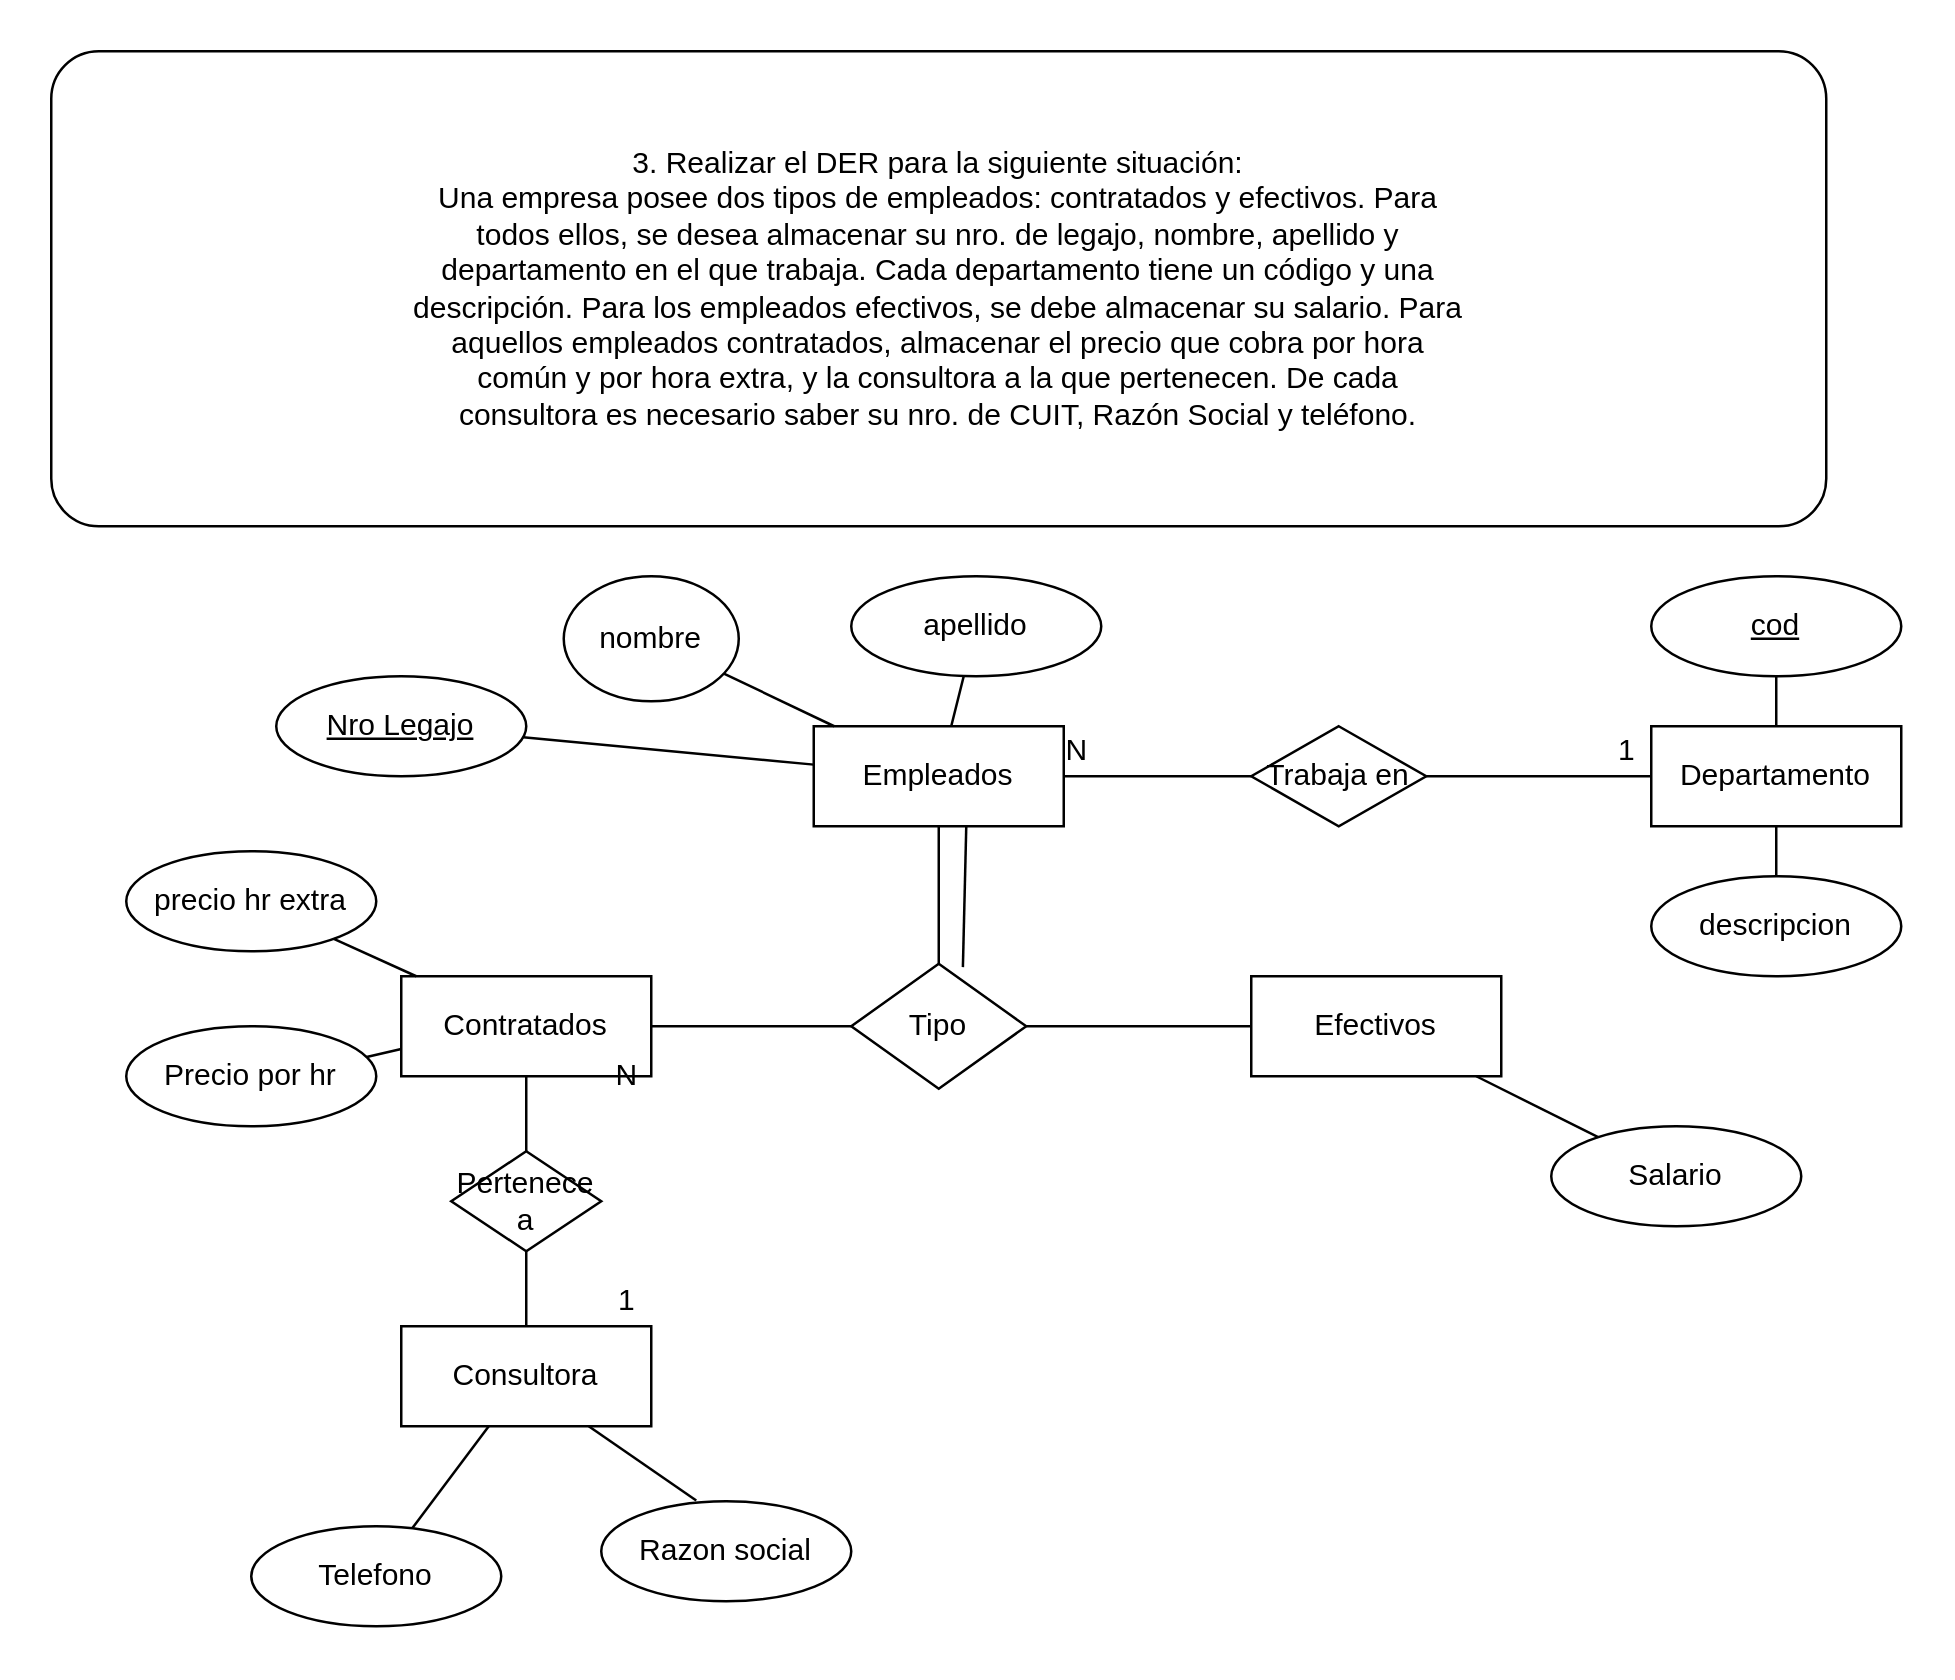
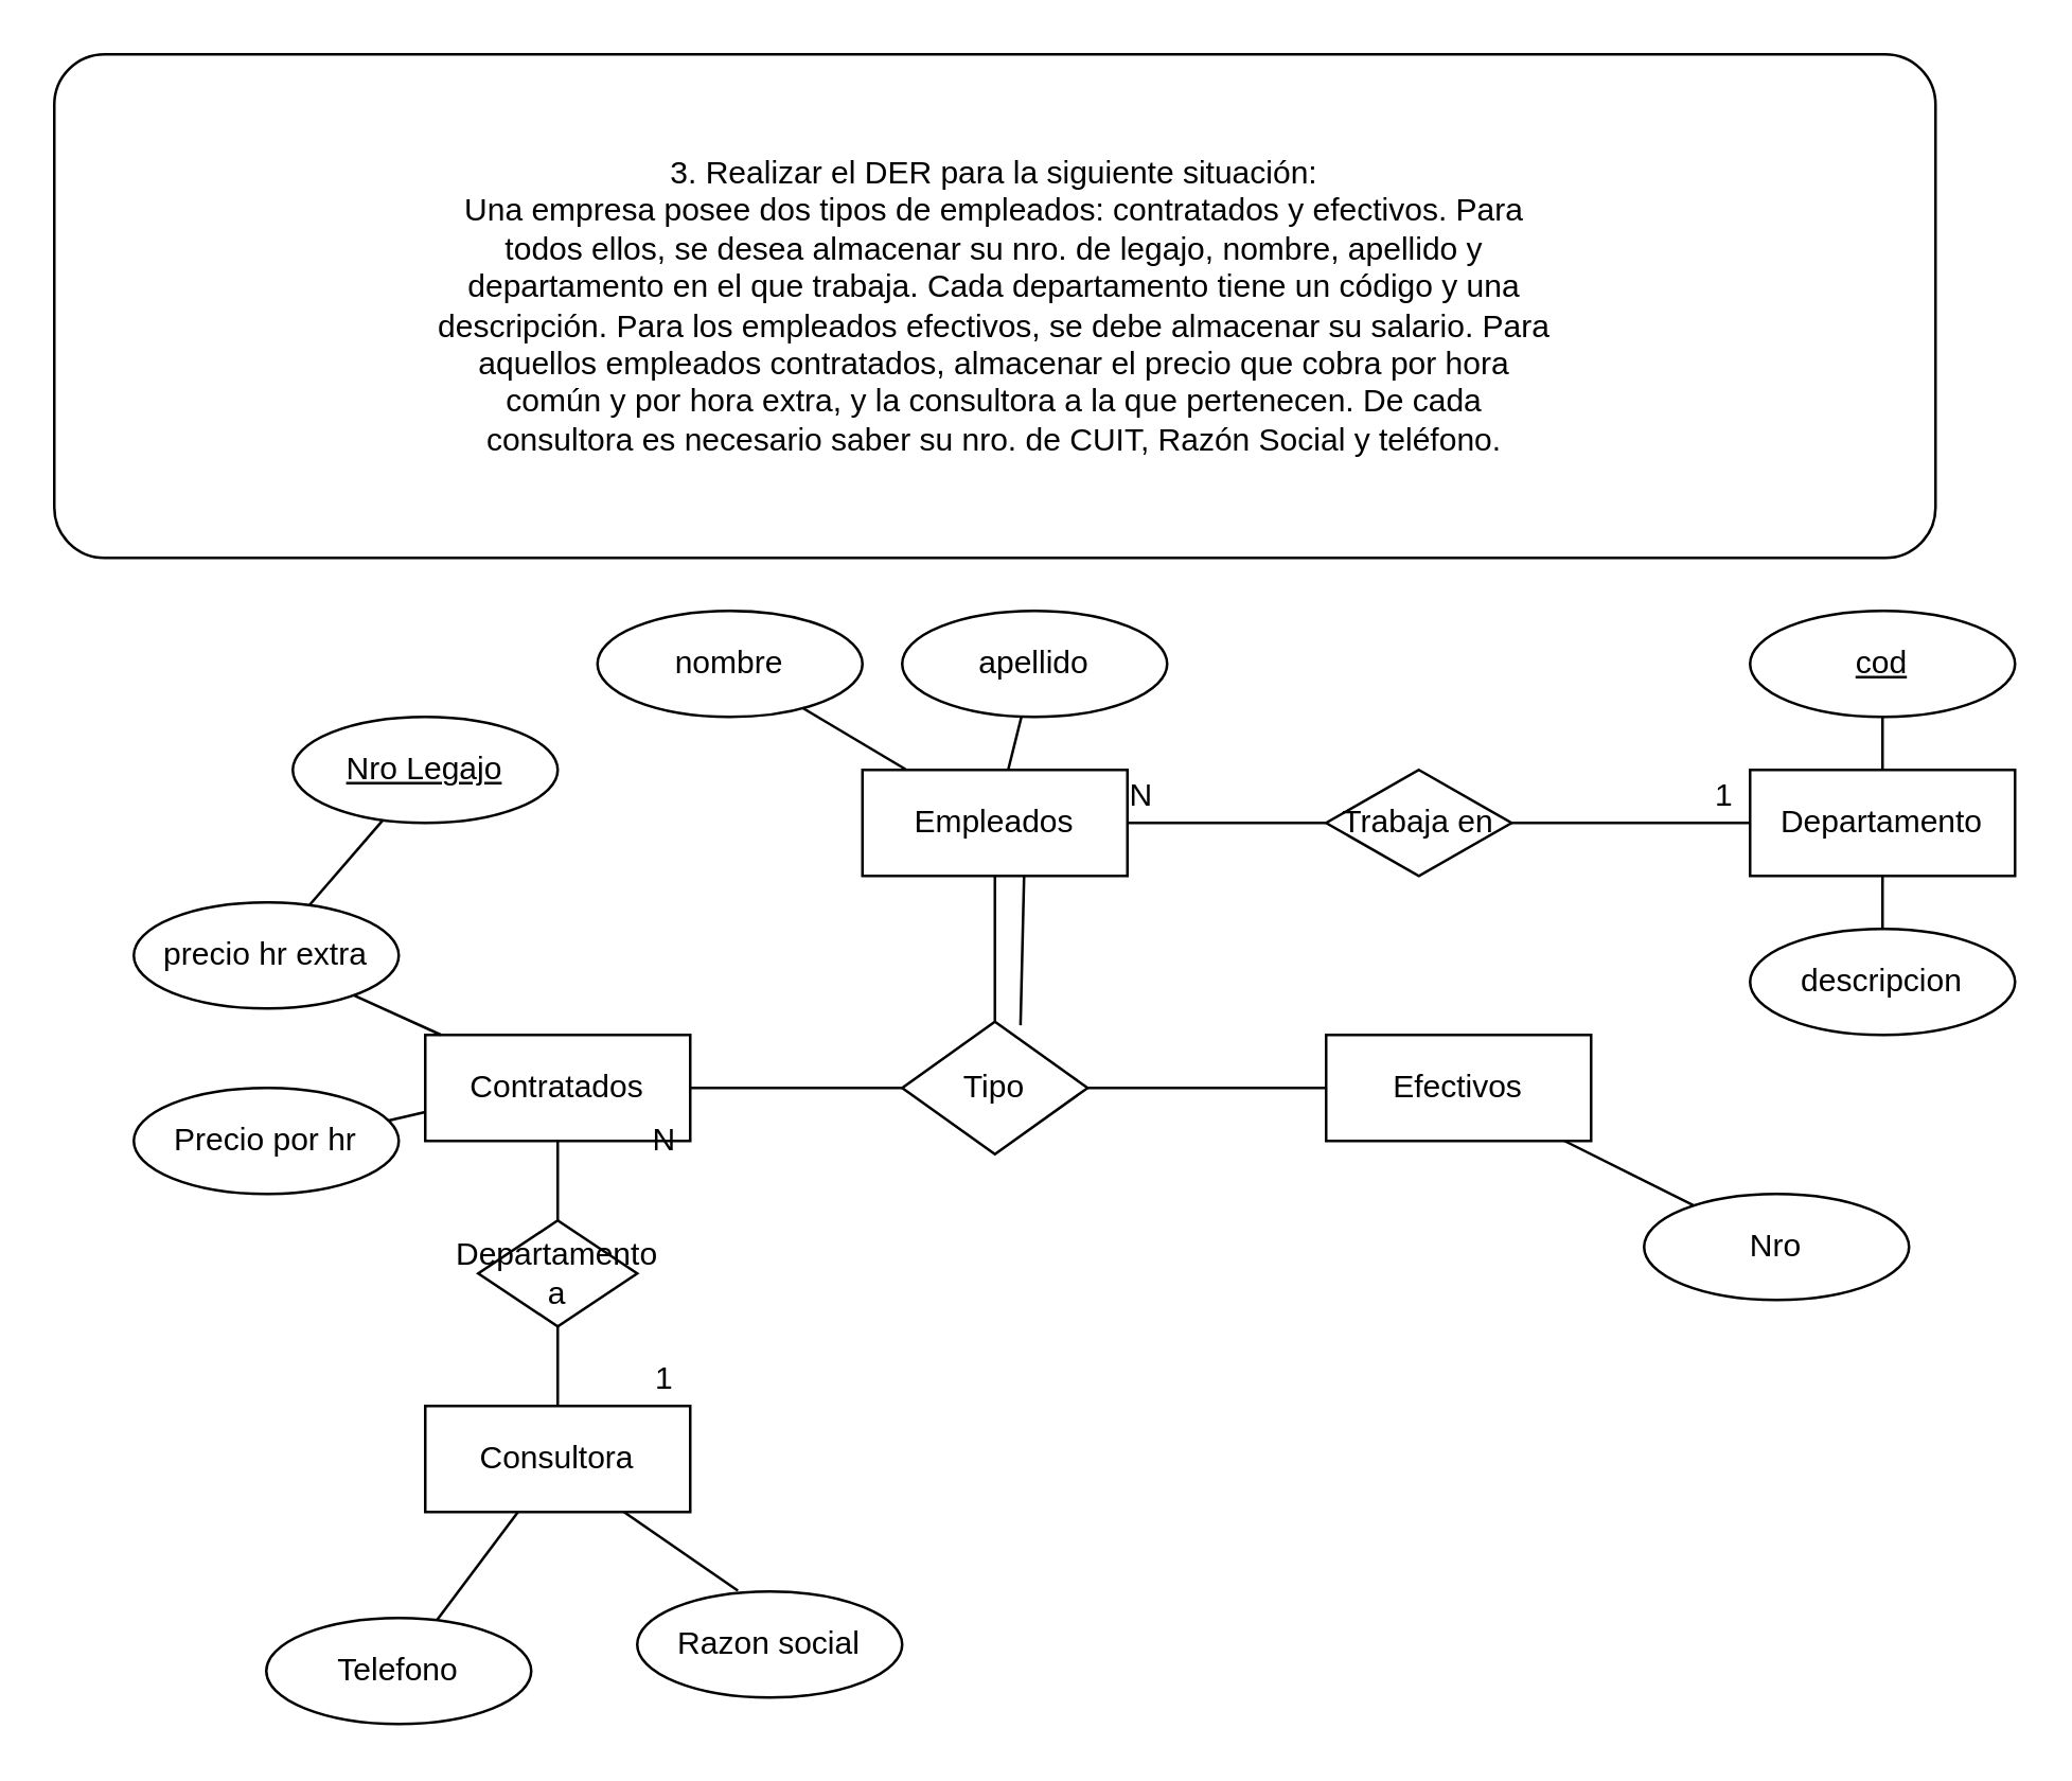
  <mxCell id="0" />
  <mxCell id="1" parent="0" />
  <mxCell id="2" value="Entity" style="rounded=1;arcSize=10;whiteSpace=wrap;html=1;align=center;" vertex="1" parent="1"><mxGeometry x="110" y="150" width="100" height="40" as="geometry" /></mxCell>
  <mxCell id="3" value="3. Realizar el DER para la siguiente situación:&lt;br/&gt;Una empresa posee dos tipos de empleados: contratados y efectivos. Para&lt;br/&gt;todos ellos, se desea almacenar su nro. de legajo, nombre, apellido y&lt;br/&gt;departamento en el que trabaja. Cada departamento tiene un código y una&lt;br/&gt;descripción. Para los empleados efectivos, se debe almacenar su salario. Para&lt;br/&gt;aquellos empleados contratados, almacenar el precio que cobra por hora&lt;br/&gt;común y por hora extra, y la consultora a la que pertenecen. De cada&lt;br/&gt;consultora es necesario saber su nro. de CUIT, Razón Social y teléfono.&lt;br/&gt;" style="rounded=1;arcSize=10;whiteSpace=wrap;html=1;align=center;" vertex="1" parent="1"><mxGeometry x="20" y="20" width="710" height="190" as="geometry" /></mxCell>
  <mxCell id="4" value="Empleados" style="whiteSpace=wrap;html=1;align=center;" vertex="1" parent="1"><mxGeometry x="325" y="290" width="100" height="40" as="geometry" /></mxCell>
  <mxCell id="5" value="Contratados" style="whiteSpace=wrap;html=1;align=center;" vertex="1" parent="1"><mxGeometry x="160" y="390" width="100" height="40" as="geometry" /></mxCell>
  <mxCell id="6" value="Efectivos" style="whiteSpace=wrap;html=1;align=center;" vertex="1" parent="1"><mxGeometry x="500" y="390" width="100" height="40" as="geometry" /></mxCell>
  <mxCell id="7" value="Nro Legajo" style="ellipse;whiteSpace=wrap;html=1;align=center;fontStyle=4;" vertex="1" parent="1"><mxGeometry x="110" y="270" width="100" height="40" as="geometry" /></mxCell>
- <mxCell id="8" value="nombre" style="ellipse;whiteSpace=wrap;html=1;align=center;" vertex="1" parent="1"><mxGeometry x="225" y="230" width="70" height="50" as="geometry" /></mxCell>
+ <mxCell id="8" value="nombre" style="ellipse;whiteSpace=wrap;html=1;align=center;" vertex="1" parent="1"><mxGeometry x="225" y="230" width="100" height="40" as="geometry" /></mxCell>
  <mxCell id="9" value="apellido" style="ellipse;whiteSpace=wrap;html=1;align=center;" vertex="1" parent="1"><mxGeometry x="340" y="230" width="100" height="40" as="geometry" /></mxCell>
  <mxCell id="10" value="cod" style="ellipse;whiteSpace=wrap;html=1;align=center;fontStyle=4;" vertex="1" parent="1"><mxGeometry x="660" y="230" width="100" height="40" as="geometry" /></mxCell>
  <mxCell id="11" value="descripcion" style="ellipse;whiteSpace=wrap;html=1;align=center;" vertex="1" parent="1"><mxGeometry x="660" y="350" width="100" height="40" as="geometry" /></mxCell>
- <mxCell id="12" value="Salario" style="ellipse;whiteSpace=wrap;html=1;align=center;" vertex="1" parent="1"><mxGeometry x="620" y="450" width="100" height="40" as="geometry" /></mxCell>
+ <mxCell id="12" value="Nro" style="ellipse;whiteSpace=wrap;html=1;align=center;" vertex="1" parent="1"><mxGeometry x="620" y="450" width="100" height="40" as="geometry" /></mxCell>
  <mxCell id="13" value="Precio por hr" style="ellipse;whiteSpace=wrap;html=1;align=center;" vertex="1" parent="1"><mxGeometry x="50" y="410" width="100" height="40" as="geometry" /></mxCell>
  <mxCell id="14" value="precio hr extra" style="ellipse;whiteSpace=wrap;html=1;align=center;" vertex="1" parent="1"><mxGeometry x="50" y="340" width="100" height="40" as="geometry" /></mxCell>
  <mxCell id="15" value="Razon social" style="ellipse;whiteSpace=wrap;html=1;align=center;" vertex="1" parent="1"><mxGeometry x="240" y="600" width="100" height="40" as="geometry" /></mxCell>
  <mxCell id="16" value="Telefono" style="ellipse;whiteSpace=wrap;html=1;align=center;" vertex="1" parent="1"><mxGeometry x="100" y="610" width="100" height="40" as="geometry" /></mxCell>
- <mxCell id="17" value="" style="endArrow=none;html=1;rounded=0;" edge="1" parent="1" source="7" target="4"><mxGeometry relative="1" as="geometry"><mxPoint x="300" y="390" as="sourcePoint" /><mxPoint x="460" y="390" as="targetPoint" /></mxGeometry></mxCell>
+ <mxCell id="17" value="" style="endArrow=none;html=1;rounded=0;" edge="1" parent="1" source="7" target="14"><mxGeometry relative="1" as="geometry"><mxPoint x="300" y="390" as="sourcePoint" /><mxPoint x="460" y="390" as="targetPoint" /></mxGeometry></mxCell>
  <mxCell id="18" value="" style="endArrow=none;html=1;rounded=0;" edge="1" parent="1" source="8" target="4"><mxGeometry relative="1" as="geometry"><mxPoint x="300" y="390" as="sourcePoint" /><mxPoint x="460" y="390" as="targetPoint" /></mxGeometry></mxCell>
  <mxCell id="19" value="" style="endArrow=none;html=1;rounded=0;" edge="1" parent="1" source="9" target="4"><mxGeometry relative="1" as="geometry"><mxPoint x="300" y="390" as="sourcePoint" /><mxPoint x="460" y="390" as="targetPoint" /></mxGeometry></mxCell>
  <mxCell id="20" value="" style="endArrow=none;html=1;rounded=0;" edge="1" parent="1" source="32" target="10"><mxGeometry relative="1" as="geometry"><mxPoint x="570" y="278" as="sourcePoint" /><mxPoint x="460" y="390" as="targetPoint" /></mxGeometry></mxCell>
  <mxCell id="21" value="" style="endArrow=none;html=1;rounded=0;" edge="1" parent="1" source="11" target="32"><mxGeometry relative="1" as="geometry"><mxPoint x="300" y="390" as="sourcePoint" /><mxPoint x="576.667" y="297.18" as="targetPoint" /></mxGeometry></mxCell>
  <mxCell id="22" value="" style="endArrow=none;html=1;rounded=0;" edge="1" parent="1" source="24" target="4"><mxGeometry relative="1" as="geometry"><mxPoint x="375" y="390" as="sourcePoint" /><mxPoint x="460" y="390" as="targetPoint" /></mxGeometry></mxCell>
  <mxCell id="23" value="" style="endArrow=none;html=1;rounded=0;startArrow=none;" edge="1" parent="1" source="24" target="6"><mxGeometry relative="1" as="geometry"><mxPoint x="300" y="390" as="sourcePoint" /><mxPoint x="460" y="390" as="targetPoint" /></mxGeometry></mxCell>
  <mxCell id="24" value="Tipo" style="shape=rhombus;perimeter=rhombusPerimeter;whiteSpace=wrap;html=1;align=center;" vertex="1" parent="1"><mxGeometry x="340" y="385" width="70" height="50" as="geometry" /></mxCell>
  <mxCell id="25" value="" style="endArrow=none;html=1;rounded=0;" edge="1" parent="1" source="5" target="24"><mxGeometry relative="1" as="geometry"><mxPoint x="260" y="410" as="sourcePoint" /><mxPoint x="500" y="410" as="targetPoint" /></mxGeometry></mxCell>
  <mxCell id="26" value="" style="endArrow=none;html=1;rounded=0;" edge="1" parent="1" source="6" target="12"><mxGeometry relative="1" as="geometry"><mxPoint x="300" y="420" as="sourcePoint" /><mxPoint x="460" y="420" as="targetPoint" /></mxGeometry></mxCell>
  <mxCell id="27" value="" style="endArrow=none;html=1;rounded=0;" edge="1" parent="1" source="14" target="5"><mxGeometry relative="1" as="geometry"><mxPoint x="300" y="420" as="sourcePoint" /><mxPoint x="460" y="420" as="targetPoint" /></mxGeometry></mxCell>
  <mxCell id="28" value="" style="endArrow=none;html=1;rounded=0;" edge="1" parent="1" source="13" target="5"><mxGeometry relative="1" as="geometry"><mxPoint x="300" y="420" as="sourcePoint" /><mxPoint x="460" y="420" as="targetPoint" /></mxGeometry></mxCell>
  <mxCell id="29" value="" style="endArrow=none;html=1;rounded=0;entryX=0.5;entryY=1;entryDx=0;entryDy=0;startArrow=none;" edge="1" parent="1" source="42" target="5"><mxGeometry relative="1" as="geometry"><mxPoint x="348.585" y="503.019" as="sourcePoint" /><mxPoint x="460" y="420" as="targetPoint" /></mxGeometry></mxCell>
  <mxCell id="30" value="" style="endArrow=none;html=1;rounded=0;" edge="1" parent="1" source="38" target="16"><mxGeometry relative="1" as="geometry"><mxPoint x="375" y="540" as="sourcePoint" /><mxPoint x="460" y="420" as="targetPoint" /></mxGeometry></mxCell>
  <mxCell id="31" value="" style="endArrow=none;html=1;rounded=0;exitX=0.38;exitY=-0.008;exitDx=0;exitDy=0;exitPerimeter=0;entryX=0.75;entryY=1;entryDx=0;entryDy=0;" edge="1" parent="1" source="15" target="38"><mxGeometry relative="1" as="geometry"><mxPoint x="300" y="420" as="sourcePoint" /><mxPoint x="425" y="520" as="targetPoint" /></mxGeometry></mxCell>
  <mxCell id="32" value="Departamento" style="whiteSpace=wrap;html=1;align=center;" vertex="1" parent="1"><mxGeometry x="660" y="290" width="100" height="40" as="geometry" /></mxCell>
  <mxCell id="33" value="" style="endArrow=none;html=1;rounded=0;startArrow=none;" edge="1" parent="1" source="34" target="32"><mxGeometry relative="1" as="geometry"><mxPoint x="290" y="400" as="sourcePoint" /><mxPoint x="450" y="400" as="targetPoint" /></mxGeometry></mxCell>
  <mxCell id="34" value="Trabaja en" style="shape=rhombus;perimeter=rhombusPerimeter;whiteSpace=wrap;html=1;align=center;" vertex="1" parent="1"><mxGeometry x="500" y="290" width="70" height="40" as="geometry" /></mxCell>
  <mxCell id="35" value="" style="endArrow=none;html=1;rounded=0;" edge="1" parent="1" source="4" target="34"><mxGeometry relative="1" as="geometry"><mxPoint x="425" y="310" as="sourcePoint" /><mxPoint x="660" y="310" as="targetPoint" /></mxGeometry></mxCell>
  <mxCell id="36" value="N" style="text;html=1;align=center;verticalAlign=middle;resizable=0;points=[];autosize=1;strokeColor=none;" vertex="1" parent="1"><mxGeometry x="420" y="290" width="20" height="20" as="geometry" /></mxCell>
  <mxCell id="37" value="1" style="text;html=1;align=center;verticalAlign=middle;resizable=0;points=[];autosize=1;strokeColor=none;" vertex="1" parent="1"><mxGeometry x="640" y="290" width="20" height="20" as="geometry" /></mxCell>
  <mxCell id="38" value="Consultora" style="whiteSpace=wrap;html=1;align=center;" vertex="1" parent="1"><mxGeometry x="160" y="530" width="100" height="40" as="geometry" /></mxCell>
  <mxCell id="39" value="" style="endArrow=none;html=1;rounded=0;exitX=0.61;exitY=1.008;exitDx=0;exitDy=0;exitPerimeter=0;entryX=0.638;entryY=0.027;entryDx=0;entryDy=0;entryPerimeter=0;" edge="1" parent="1" source="4" target="24"><mxGeometry relative="1" as="geometry"><mxPoint x="290" y="450" as="sourcePoint" /><mxPoint x="450" y="450" as="targetPoint" /></mxGeometry></mxCell>
  <mxCell id="40" value="N" style="text;html=1;align=center;verticalAlign=middle;resizable=0;points=[];autosize=1;strokeColor=none;" vertex="1" parent="1"><mxGeometry x="240" y="420" width="20" height="20" as="geometry" /></mxCell>
  <mxCell id="41" value="1" style="text;html=1;align=center;verticalAlign=middle;resizable=0;points=[];autosize=1;strokeColor=none;" vertex="1" parent="1"><mxGeometry x="240" y="510" width="20" height="20" as="geometry" /></mxCell>
- <mxCell id="42" value="Pertenece a" style="shape=rhombus;perimeter=rhombusPerimeter;whiteSpace=wrap;html=1;align=center;" vertex="1" parent="1"><mxGeometry x="180" y="460" width="60" height="40" as="geometry" /></mxCell>
+ <mxCell id="42" value="Departamento a" style="shape=rhombus;perimeter=rhombusPerimeter;whiteSpace=wrap;html=1;align=center;" vertex="1" parent="1"><mxGeometry x="180" y="460" width="60" height="40" as="geometry" /></mxCell>
  <mxCell id="43" value="" style="endArrow=none;html=1;rounded=0;entryX=0.5;entryY=1;entryDx=0;entryDy=0;" edge="1" parent="1" source="38" target="42"><mxGeometry relative="1" as="geometry"><mxPoint x="210" y="530" as="sourcePoint" /><mxPoint x="210" y="430" as="targetPoint" /></mxGeometry></mxCell>
